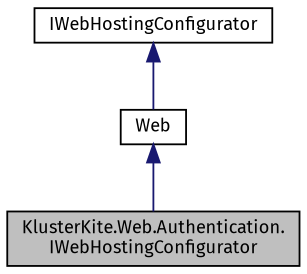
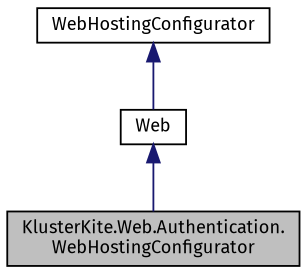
  digraph {
    fontname="Fira Sans"
    node [color=black fillcolor=white fontname="Fira Sans" fontsize=10 shape=record style=filled]
    edge [color=midnightblue dir=back fontname="Fira Sans" fontsize=10 labelfontname=Helvetica labelfontsize=10 style=solid]
-   n1 [fillcolor=grey75 fontcolor=black height=0.2 label="KlusterKite.Web.Authentication.\lIWebHostingConfigurator" width=0.4]
+   n1 [fillcolor=grey75 fontcolor=black height=0.2 label="KlusterKite.Web.Authentication.\lWebHostingConfigurator" width=0.4]
    n2 [height=0.2 label=Web width=0.4]
-   n3 [height=0.2 label=IWebHostingConfigurator width=0.4]
+   n3 [height=0.2 label=WebHostingConfigurator width=0.4]
    n2 -> n1
    n3 -> n2
  }
